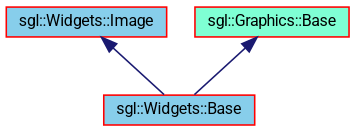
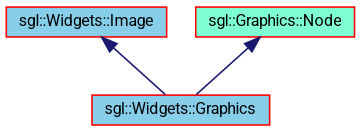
  digraph {
    fontname=Roboto
    node [color=red fillcolor=skyblue fontname=Roboto fontsize=10 shape=record style=filled]
    edge [color=midnightblue dir=back fontname=Roboto fontsize=10 labelfontname=Helvetica labelfontsize=10 style=solid]
    n1 [fontcolor=black height=0.2 label="sgl::Widgets::Image" width=0.4]
-   n2 [height=0.2 label="sgl::Widgets::Base" width=0.4]
-   n3 [fillcolor=aquamarine height=0.2 label="sgl::Graphics::Base" width=0.4]
+   n2 [height=0.2 label="sgl::Widgets::Graphics" width=0.4]
+   n3 [fillcolor=aquamarine height=0.2 label="sgl::Graphics::Node" width=0.4]
    n1 -> n2
    n3 -> n2
  }
